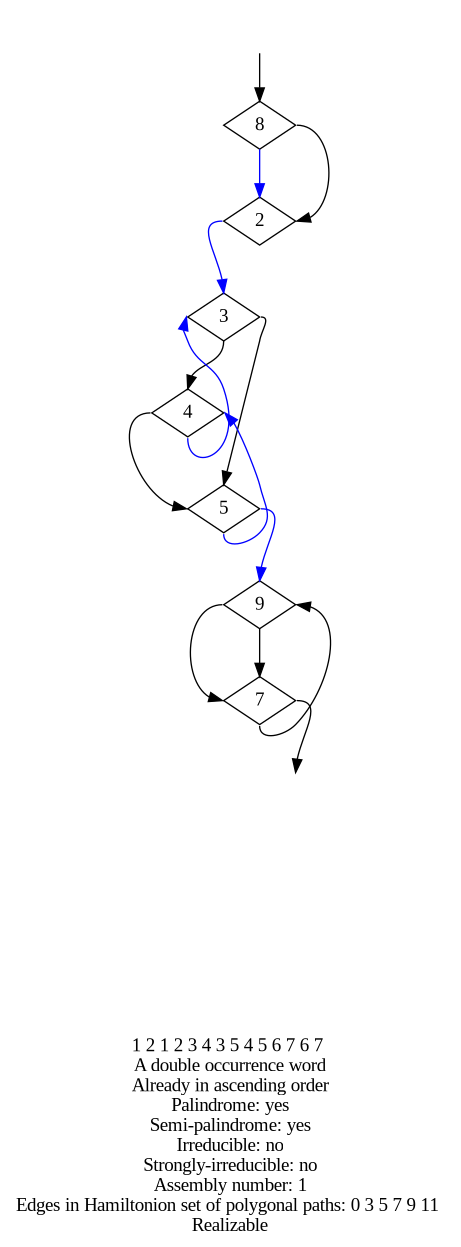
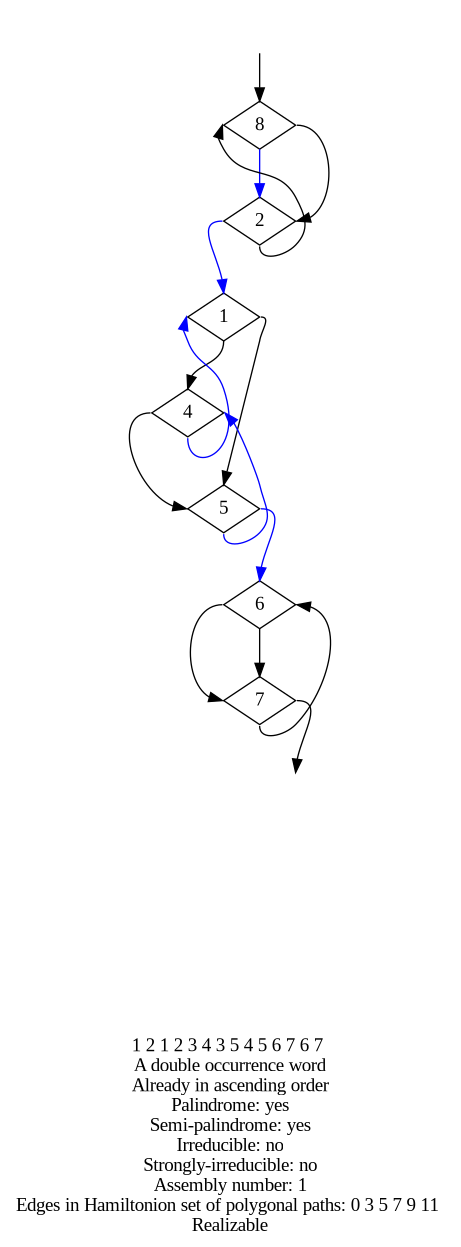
  digraph {
    fontname="Liberation Serif"
    label="1 2 1 2 3 4 3 5 4 5 6 7 6 7 \nA double occurrence word\nAlready in ascending order\nPalindrome: yes\nSemi-palindrome: yes\nIrreducible: no\nStrongly-irreducible: no\nAssembly number: 1\nEdges in Hamiltonion set of polygonal paths: 0 3 5 7 9 11 \nRealizable\n"
    node [fontname="Liberation Serif" shape=diamond]
    edge [fontname="Liberation Serif" headport=n tailport=s]
    a [style=invis]
    n2 [label=8]
    2
    b [style=invis]
-   3
+   3 [label=1]
    4
    5
-   6 [label=9]
+   6
    7
    a -> n2
    n2 -> 2 [color=blue]
    n2 -> 2 [headport=e tailport=e]
+   2 -> n2 [headport=w]
    2 -> 3 [color=blue tailport=w]
    3 -> 4
    3 -> 5 [tailport=e]
    4 -> 3 [color=blue headport=w]
    4 -> 5 [headport=w tailport=w]
    5 -> 4 [color=blue headport=e]
    5 -> 6 [color=blue tailport=e]
    6 -> 7
    6 -> 7 [headport=w tailport=w]
    7 -> b [tailport=e]
    7 -> 6 [color=black headport=e]
  }
